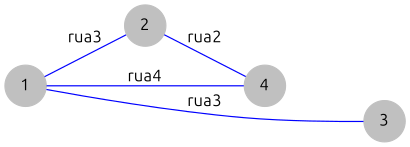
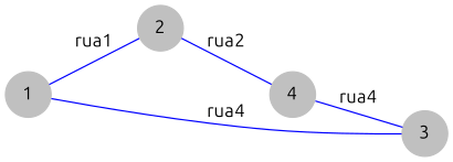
  graph {
    fontname=Ubuntu
    rankdir=LR
    node [color=gray fontname=Ubuntu shape=circle skew=0.0 style=filled]
    edge [color=blue fontname=Ubuntu]
    1 [height=.01 width=.01]
    2 [height=.01 width=.01]
    4 [height=.01 width=.01]
    3 [height=.01 width=.01]
-   1 -- 2 [label=rua3]
+   1 -- 2 [label=rua1]
    2 -- 4 [label=rua2]
-   4 -- 1 [label=rua4]
-   3 -- 1 [label=rua3]
+   4 -- 3 [label=rua4]
+   3 -- 1 [label=rua4]
  }
